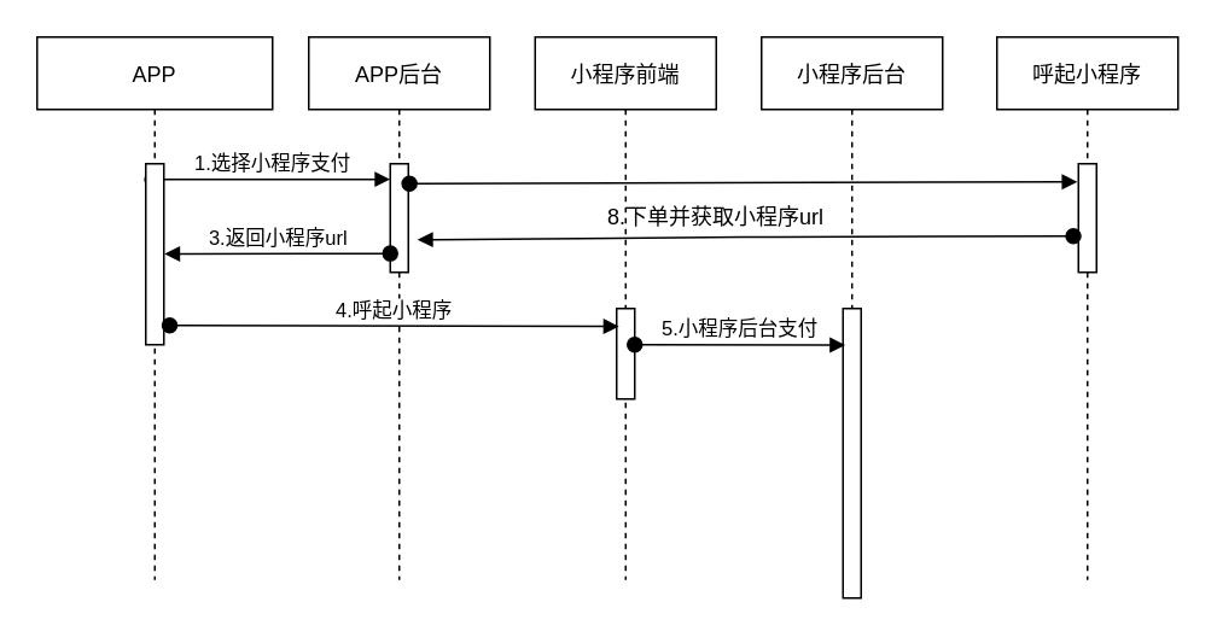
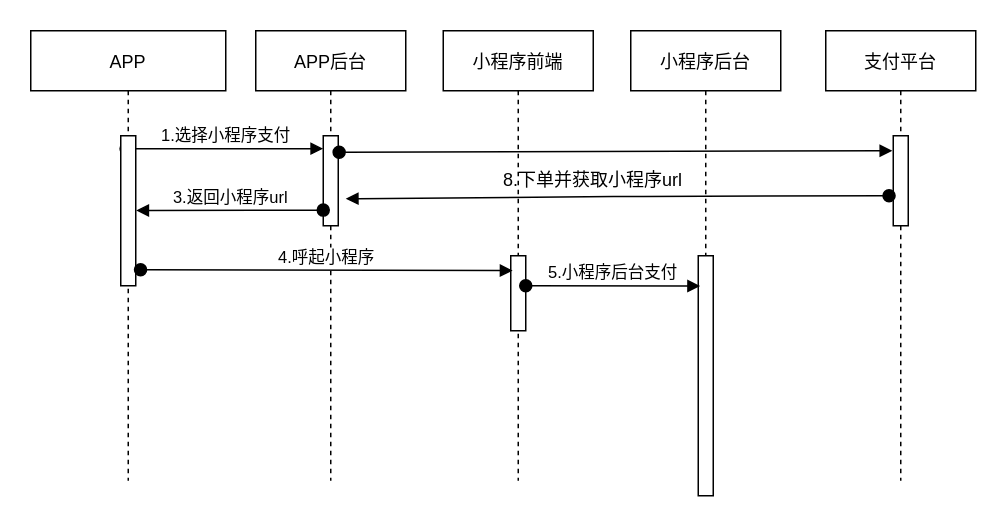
  <mxCell id="0" />
  <mxCell id="1" parent="0" />
  <mxCell id="2" value="APP后台" style="shape=umlLifeline;perimeter=lifelinePerimeter;container=1;collapsible=0;recursiveResize=0;rounded=0;shadow=0;strokeWidth=1;" parent="1" vertex="1"><mxGeometry x="170" y="20" width="100" height="300" as="geometry" /></mxCell>
  <mxCell id="3" value="" style="points=[];perimeter=orthogonalPerimeter;rounded=0;shadow=0;strokeWidth=1;" vertex="1" parent="1"><mxGeometry x="215" y="90" width="10" height="60" as="geometry" /></mxCell>
  <mxCell id="4" value="APP" style="shape=umlLifeline;perimeter=lifelinePerimeter;container=1;collapsible=0;recursiveResize=0;rounded=0;shadow=0;strokeWidth=1;" parent="1" vertex="1"><mxGeometry x="20" y="20" width="130" height="300" as="geometry" /></mxCell>
  <mxCell id="5" value="小程序前端" style="shape=umlLifeline;perimeter=lifelinePerimeter;container=1;collapsible=0;recursiveResize=0;rounded=0;shadow=0;strokeWidth=1;" vertex="1" parent="1"><mxGeometry x="295" y="20" width="100" height="300" as="geometry" /></mxCell>
  <mxCell id="6" value="" style="points=[];perimeter=orthogonalPerimeter;rounded=0;shadow=0;strokeWidth=1;" vertex="1" parent="5"><mxGeometry x="45" y="150" width="10" height="50" as="geometry" /></mxCell>
  <mxCell id="7" value="小程序后台" style="shape=umlLifeline;perimeter=lifelinePerimeter;container=1;collapsible=0;recursiveResize=0;rounded=0;shadow=0;strokeWidth=1;" vertex="1" parent="1"><mxGeometry x="420" y="20" width="100" height="300" as="geometry" /></mxCell>
  <mxCell id="8" value="" style="points=[];perimeter=orthogonalPerimeter;rounded=0;shadow=0;strokeWidth=1;" vertex="1" parent="7"><mxGeometry x="45" y="150" width="10" height="160" as="geometry" /></mxCell>
- <mxCell id="9" value="呼起小程序" style="shape=umlLifeline;perimeter=lifelinePerimeter;container=1;collapsible=0;recursiveResize=0;rounded=0;shadow=0;strokeWidth=1;" vertex="1" parent="1"><mxGeometry x="550" y="20" width="100" height="300" as="geometry" /></mxCell>
+ <mxCell id="9" value="支付平台" style="shape=umlLifeline;perimeter=lifelinePerimeter;container=1;collapsible=0;recursiveResize=0;rounded=0;shadow=0;strokeWidth=1;" vertex="1" parent="1"><mxGeometry x="550" y="20" width="100" height="300" as="geometry" /></mxCell>
  <mxCell id="10" value="" style="points=[];perimeter=orthogonalPerimeter;rounded=0;shadow=0;strokeWidth=1;" vertex="1" parent="9"><mxGeometry x="45" y="70" width="10" height="60" as="geometry" /></mxCell>
  <mxCell id="11" value="" style="html=1;verticalAlign=bottom;startArrow=oval;startFill=1;endArrow=block;startSize=8;" edge="1" parent="1"><mxGeometry width="60" relative="1" as="geometry"><mxPoint x="592.2" y="130" as="sourcePoint" /><mxPoint x="230" y="132" as="targetPoint" /><Array as="points"><mxPoint x="418.4" y="130.5" /></Array></mxGeometry></mxCell>
  <mxCell id="12" value="" style="html=1;verticalAlign=bottom;startArrow=oval;startFill=1;endArrow=block;startSize=8;entryX=-0.42;entryY=0.074;entryDx=0;entryDy=0;entryPerimeter=0;" edge="1" parent="1"><mxGeometry width="60" relative="1" as="geometry"><mxPoint x="225.6" y="100.98" as="sourcePoint" /><mxPoint x="594.4" y="100" as="targetPoint" /></mxGeometry></mxCell>
  <mxCell id="13" value="5.小程序后台支付" style="html=1;verticalAlign=bottom;startArrow=oval;startFill=1;endArrow=block;startSize=8;entryX=0.124;entryY=0.198;entryDx=0;entryDy=0;entryPerimeter=0;" edge="1" parent="1"><mxGeometry width="60" relative="1" as="geometry"><mxPoint x="350" y="190" as="sourcePoint" /><mxPoint x="466.24" y="190.14" as="targetPoint" /></mxGeometry></mxCell>
  <mxCell id="14" value="1.选择小程序支付" style="html=1;verticalAlign=bottom;startArrow=oval;startFill=1;endArrow=block;startSize=8;exitX=0.489;exitY=0.262;exitDx=0;exitDy=0;exitPerimeter=0;" edge="1" parent="1" source="4" target="3"><mxGeometry width="60" relative="1" as="geometry"><mxPoint x="100" y="100" as="sourcePoint" /><mxPoint x="160" y="100" as="targetPoint" /></mxGeometry></mxCell>
  <mxCell id="15" value="" style="points=[];perimeter=orthogonalPerimeter;rounded=0;shadow=0;strokeWidth=1;" vertex="1" parent="1"><mxGeometry x="80" y="90" width="10" height="100" as="geometry" /></mxCell>
  <mxCell id="16" value="4.呼起小程序" style="html=1;verticalAlign=bottom;startArrow=oval;startFill=1;endArrow=block;startSize=8;entryX=0.124;entryY=0.198;entryDx=0;entryDy=0;entryPerimeter=0;exitX=1.32;exitY=0.894;exitDx=0;exitDy=0;exitPerimeter=0;" edge="1" parent="1" source="15" target="6"><mxGeometry width="60" relative="1" as="geometry"><mxPoint x="100" y="180" as="sourcePoint" /><mxPoint x="290" y="180" as="targetPoint" /></mxGeometry></mxCell>
  <mxCell id="17" value="8.下单并获取小程序url" style="text;html=1;strokeColor=none;fillColor=none;align=center;verticalAlign=middle;whiteSpace=wrap;rounded=0;" vertex="1" parent="1"><mxGeometry x="320" y="110" width="150" height="20" as="geometry" /></mxCell>
  <mxCell id="18" value="3.返回小程序url" style="html=1;verticalAlign=bottom;startArrow=oval;startFill=1;endArrow=block;startSize=8;entryX=1.033;entryY=0.498;entryDx=0;entryDy=0;entryPerimeter=0;" edge="1" parent="1" target="15"><mxGeometry width="60" relative="1" as="geometry"><mxPoint x="215" y="139.58" as="sourcePoint" /><mxPoint x="135" y="139.58" as="targetPoint" /></mxGeometry></mxCell>
